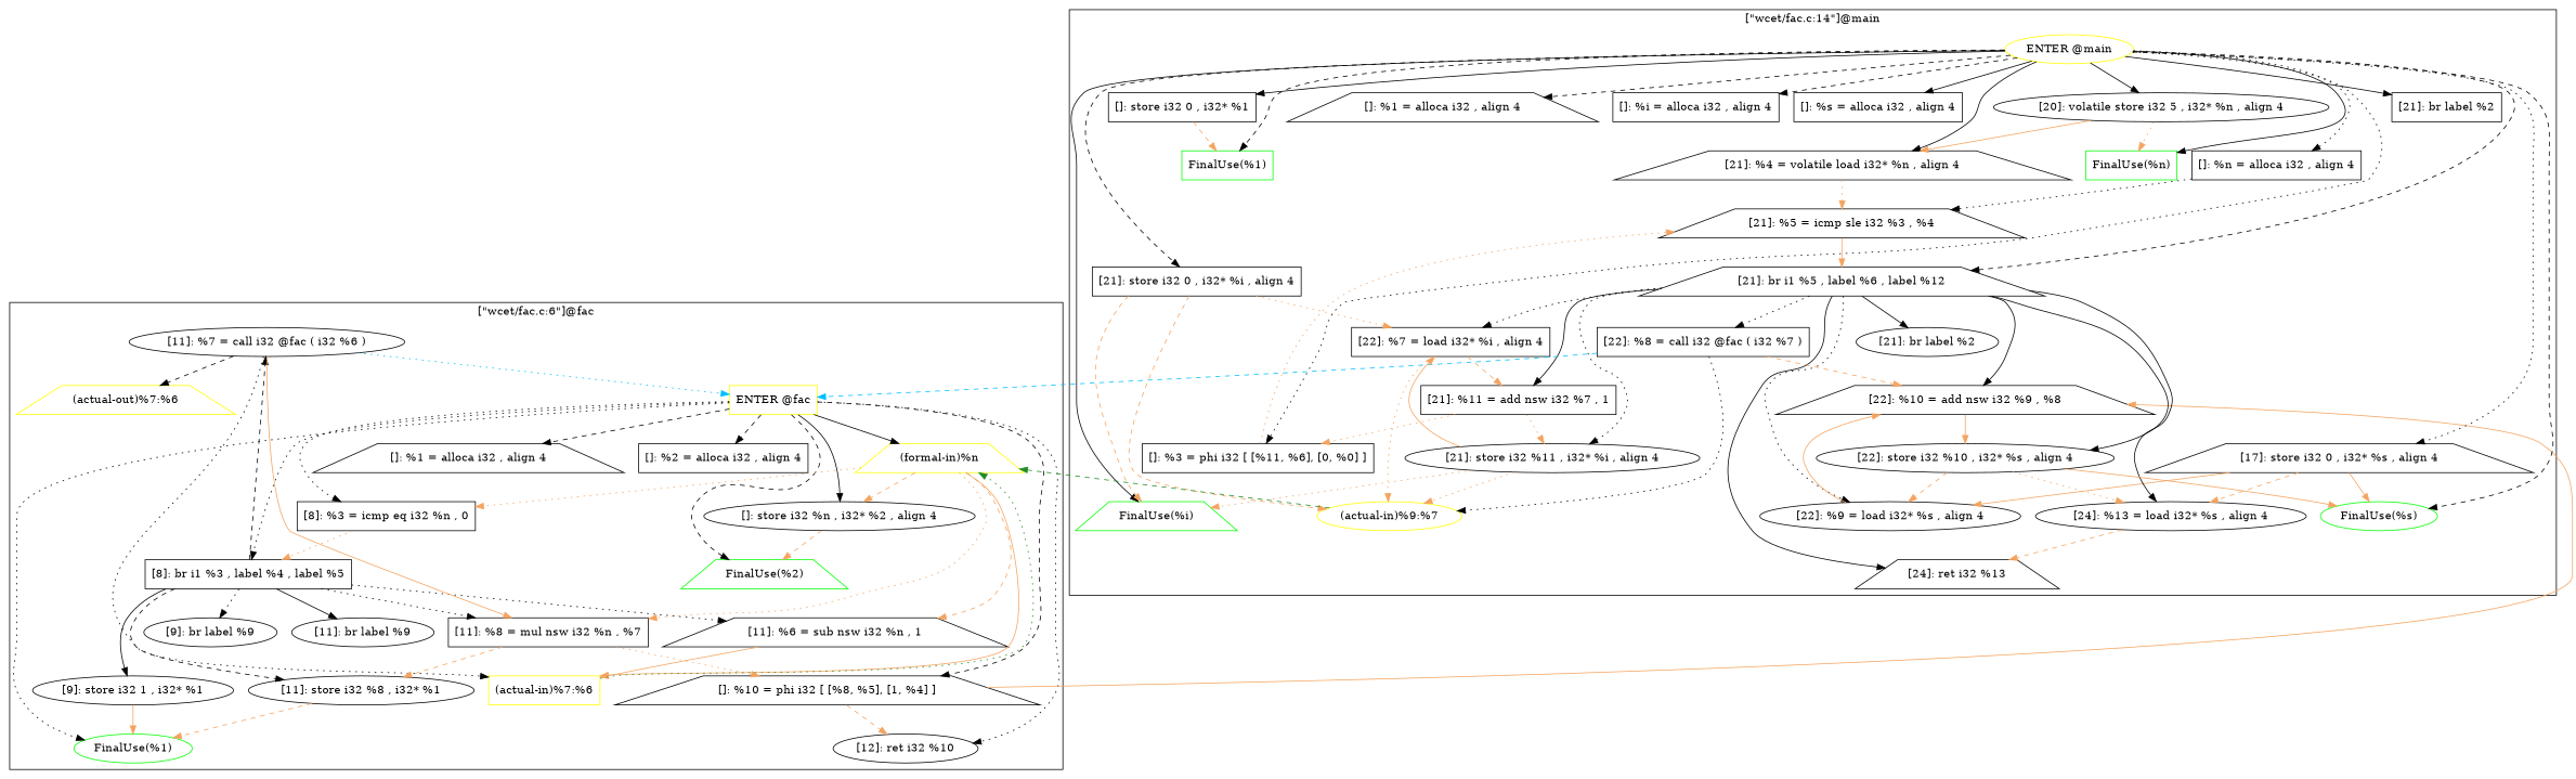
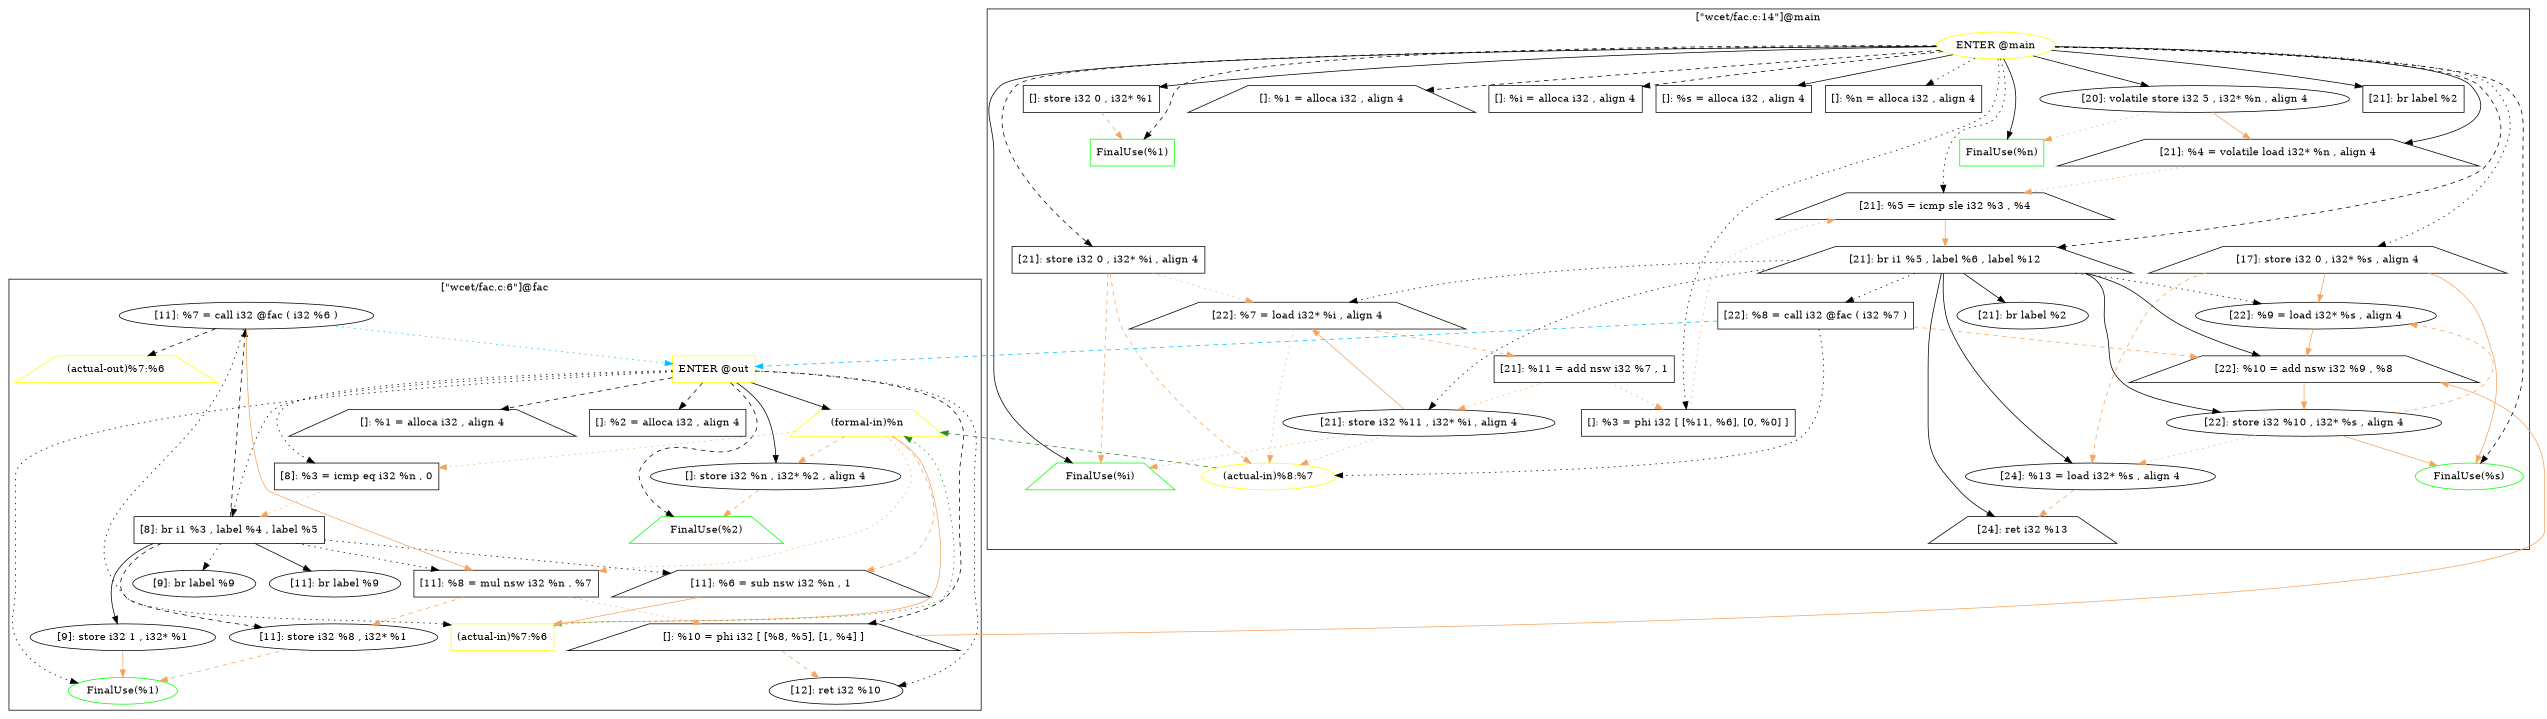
  digraph {
    node [shape=box]
    edge [color=black style=dotted]
    n1 [color=yellow label="(actual-out)%7:%6" shape=trapezium]
    n2 [color=green label="FinalUse(%1)" shape=ellipse]
    n3 [color=green label="FinalUse(%2)" shape=trapezium]
-   n4 [color=yellow label="ENTER @fac"]
+   n4 [color=yellow label="ENTER @out"]
    n5 [color=yellow label="(formal-in)%n" shape=trapezium]
    n6 [label="[]: %1 = alloca i32 , align 4" shape=trapezium]
    n7 [label="[]: %2 = alloca i32 , align 4"]
    n8 [label="[]: store i32 %n , i32* %2 , align 4" shape=ellipse]
    n9 [label="[8]: %3 = icmp eq i32 %n , 0"]
    n10 [label="[8]: br i1 %3 , label %4 , label %5"]
    n11 [label="[9]: store i32 1 , i32* %1" shape=ellipse]
    n12 [label="[9]: br label %9" shape=ellipse]
    n13 [label="[11]: %6 = sub nsw i32 %n , 1" shape=trapezium]
    n14 [label="[11]: %7 = call i32 @fac ( i32 %6 )" shape=ellipse]
    n15 [label="[11]: %8 = mul nsw i32 %n , %7"]
    n16 [label="[11]: store i32 %8 , i32* %1" shape=ellipse]
    n17 [label="[11]: br label %9" shape=ellipse]
    n18 [label="[]: %10 = phi i32 [ [%8, %5], [1, %4] ]" shape=trapezium]
    n19 [label="[12]: ret i32 %10" shape=ellipse]
    n20 [color=yellow label="(actual-in)%7:%6"]
    n21 [color=green label="FinalUse(%1)"]
    n22 [color=green label="FinalUse(%i)" shape=trapezium]
    n23 [color=green label="FinalUse(%s)" shape=ellipse]
    n24 [color=green label="FinalUse(%n)"]
    n25 [color=yellow label="ENTER @main" shape=ellipse]
    n26 [label="[]: %1 = alloca i32 , align 4" shape=trapezium]
    n27 [label="[]: %i = alloca i32 , align 4"]
    n28 [label="[]: %s = alloca i32 , align 4"]
    n29 [label="[]: %n = alloca i32 , align 4"]
    n30 [label="[]: store i32 0 , i32* %1"]
    n31 [label="[17]: store i32 0 , i32* %s , align 4" shape=trapezium]
    n32 [label="[20]: volatile store i32 5 , i32* %n , align 4" shape=ellipse]
    n33 [label="[21]: store i32 0 , i32* %i , align 4"]
    n34 [label="[21]: br label %2"]
    n35 [label="[]: %3 = phi i32 [ [%11, %6], [0, %0] ]"]
    n36 [label="[21]: %4 = volatile load i32* %n , align 4" shape=trapezium]
    n37 [label="[21]: %5 = icmp sle i32 %3 , %4" shape=trapezium]
    n38 [label="[21]: br i1 %5 , label %6 , label %12" shape=trapezium]
-   n39 [label="[22]: %7 = load i32* %i , align 4"]
+   n39 [label="[22]: %7 = load i32* %i , align 4" shape=trapezium]
    n40 [label="[22]: %8 = call i32 @fac ( i32 %7 )"]
    n41 [label="[22]: %9 = load i32* %s , align 4" shape=ellipse]
    n42 [label="[22]: %10 = add nsw i32 %9 , %8" shape=trapezium]
    n43 [label="[22]: store i32 %10 , i32* %s , align 4" shape=ellipse]
    n44 [label="[21]: %11 = add nsw i32 %7 , 1"]
    n45 [label="[21]: store i32 %11 , i32* %i , align 4" shape=ellipse]
    n46 [label="[21]: br label %2" shape=ellipse]
    n47 [label="[24]: %13 = load i32* %s , align 4" shape=ellipse]
    n48 [label="[24]: ret i32 %13" shape=trapezium]
-   n49 [color=yellow label="(actual-in)%9:%7" shape=ellipse]
+   n49 [color=yellow label="(actual-in)%8:%7" shape=ellipse]
    subgraph cluster_1 {
      label="[\"wcet/fac.c:6\"]@fac"
      n1
      n2
      n3
      n4
      n5
      n6
      n7
      n8
      n9
      n10
      n11
      n12
      n13
      n14
      n15
      n16
      n17
      n18
      n19
      n20
    }
    subgraph cluster_2 {
      label="[\"wcet/fac.c:14\"]@main"
      n21
      n22
      n23
      n24
      n25
      n26
      n27
      n28
      n29
      n30
      n31
      n32
      n33
      n34
      n35
      n36
      n37
      n38
      n39
      n40
      n41
      n42
      n43
      n44
      n45
      n46
      n47
      n48
      n49
    }
    n4 -> n2
    n4 -> n3 [style=dashed]
    n4 -> n5 [style=solid]
    n4 -> n6 [style=dashed]
    n4 -> n7 [style=dashed]
    n4 -> n8 [style=solid]
    n4 -> n9
    n4 -> n10
    n4 -> n18 [style=dashed]
    n4 -> n19
    n5 -> n8 [color=sandybrown style=dashed]
    n5 -> n9 [color=sandybrown]
    n5 -> n13 [color=sandybrown style=dashed]
    n5 -> n15 [color=sandybrown]
    n5 -> n20 [color=sandybrown style=solid]
    n8 -> n3 [color=sandybrown style=dashed]
    n9 -> n10 [color=sandybrown]
    n10 -> n11 [style=solid]
    n10 -> n12
    n10 -> n13
    n10 -> n14 [style=dashed]
    n10 -> n15
    n10 -> n16 [style=dashed]
    n10 -> n17 [style=solid]
    n11 -> n2 [color=sandybrown style=solid]
    n13 -> n20 [color=sandybrown style=solid]
    n14 -> n1 [style=dashed]
    n14 -> n4 [color=deepskyblue]
    n14 -> n15 [color=sandybrown style=solid]
    n14 -> n20
    n15 -> n16 [color=sandybrown style=dashed]
    n15 -> n18 [color=sandybrown]
    n16 -> n2 [color=sandybrown style=dashed]
    n18 -> n19 [color=sandybrown style=dashed]
    n18 -> n42 [color=sandybrown style=solid]
    n20 -> n5 [color=forestgreen]
    n25 -> n21 [style=dashed]
    n25 -> n22 [style=solid]
    n25 -> n23 [style=dashed]
    n25 -> n24 [style=solid]
    n25 -> n26 [style=dashed]
    n25 -> n27 [style=dashed]
    n25 -> n28 [style=solid]
    n25 -> n29
    n25 -> n30 [style=solid]
    n25 -> n31
    n25 -> n32 [style=solid]
    n25 -> n33 [style=dashed]
    n25 -> n34 [style=solid]
    n25 -> n35
    n25 -> n36 [style=solid]
-   n29 -> n37
+   n25 -> n37
    n25 -> n38 [style=dashed]
    n30 -> n21 [color=sandybrown style=dashed]
    n31 -> n23 [color=sandybrown style=solid]
    n31 -> n41 [color=sandybrown style=solid]
    n31 -> n47 [color=sandybrown style=dashed]
    n32 -> n24 [color=sandybrown]
    n32 -> n36 [color=sandybrown style=solid]
    n33 -> n22 [color=sandybrown style=dashed]
    n33 -> n39 [color=sandybrown]
    n33 -> n49 [color=sandybrown style=dashed]
    n35 -> n37 [color=sandybrown]
    n36 -> n37 [color=sandybrown]
    n37 -> n38 [color=sandybrown style=solid]
    n38 -> n39
    n38 -> n40
    n38 -> n41
    n38 -> n42 [style=solid]
    n38 -> n43 [style=solid]
-   n38 -> n44 [style=solid]
    n38 -> n45
    n38 -> n46 [style=solid]
    n38 -> n47 [style=solid]
    n38 -> n48 [style=solid]
    n39 -> n44 [color=sandybrown style=dashed]
    n39 -> n49 [color=sandybrown]
    n40 -> n4 [color=deepskyblue style=dashed]
    n40 -> n42 [color=sandybrown style=dashed]
    n40 -> n49
    n41 -> n42 [color=sandybrown style=solid]
    n42 -> n43 [color=sandybrown style=solid]
    n43 -> n23 [color=sandybrown style=solid]
    n43 -> n41 [color=sandybrown style=dashed]
    n43 -> n47 [color=sandybrown]
    n44 -> n35 [color=sandybrown]
    n44 -> n45 [color=sandybrown]
    n45 -> n22 [color=sandybrown]
    n45 -> n39 [color=sandybrown style=solid]
    n45 -> n49 [color=sandybrown]
    n47 -> n48 [color=sandybrown style=dashed]
    n49 -> n5 [color=forestgreen style=dashed]
  }
